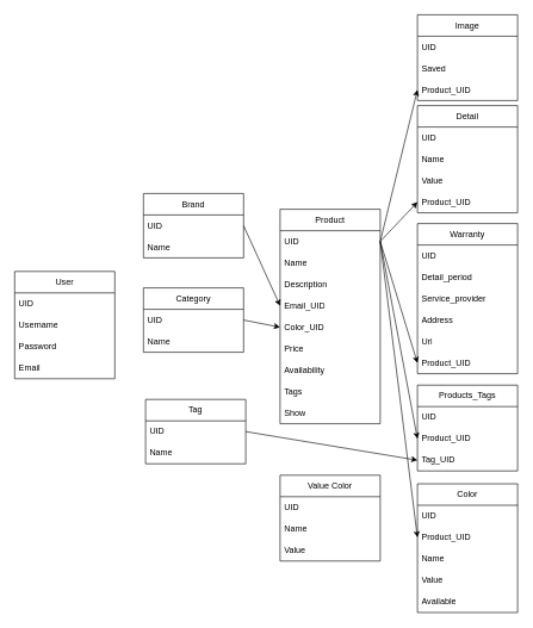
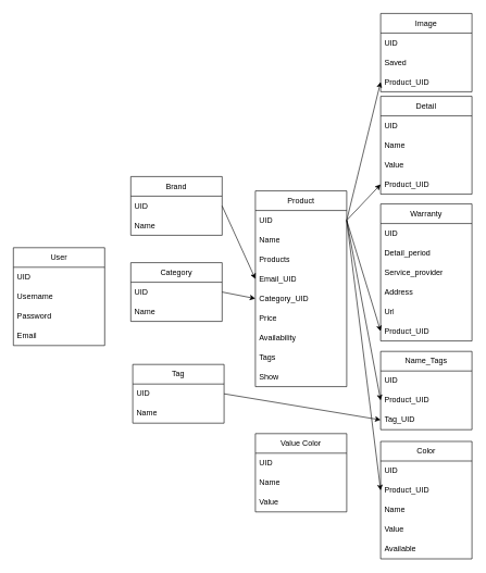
  <mxCell id="0" />
  <mxCell id="1" parent="0" />
  <mxCell id="2" value="User" style="swimlane;fontStyle=0;childLayout=stackLayout;horizontal=1;startSize=30;horizontalStack=0;resizeParent=1;resizeParentMax=0;resizeLast=0;collapsible=1;marginBottom=0;whiteSpace=wrap;html=1;" parent="1" vertex="1"><mxGeometry x="20" y="379" width="140" height="150" as="geometry" /></mxCell>
  <mxCell id="3" value="UID" style="text;strokeColor=none;fillColor=none;align=left;verticalAlign=middle;spacingLeft=4;spacingRight=4;overflow=hidden;points=[[0,0.5],[1,0.5]];portConstraint=eastwest;rotatable=0;whiteSpace=wrap;html=1;" parent="2" vertex="1"><mxGeometry y="30" width="140" height="30" as="geometry" /></mxCell>
  <mxCell id="4" value="Username" style="text;strokeColor=none;fillColor=none;align=left;verticalAlign=middle;spacingLeft=4;spacingRight=4;overflow=hidden;points=[[0,0.5],[1,0.5]];portConstraint=eastwest;rotatable=0;whiteSpace=wrap;html=1;" parent="2" vertex="1"><mxGeometry y="60" width="140" height="30" as="geometry" /></mxCell>
  <mxCell id="5" value="Password" style="text;strokeColor=none;fillColor=none;align=left;verticalAlign=middle;spacingLeft=4;spacingRight=4;overflow=hidden;points=[[0,0.5],[1,0.5]];portConstraint=eastwest;rotatable=0;whiteSpace=wrap;html=1;" parent="2" vertex="1"><mxGeometry y="90" width="140" height="30" as="geometry" /></mxCell>
  <mxCell id="6" value="Email" style="text;strokeColor=none;fillColor=none;align=left;verticalAlign=middle;spacingLeft=4;spacingRight=4;overflow=hidden;points=[[0,0.5],[1,0.5]];portConstraint=eastwest;rotatable=0;whiteSpace=wrap;html=1;" parent="2" vertex="1"><mxGeometry y="120" width="140" height="30" as="geometry" /></mxCell>
  <mxCell id="7" value="Category" style="swimlane;fontStyle=0;childLayout=stackLayout;horizontal=1;startSize=30;horizontalStack=0;resizeParent=1;resizeParentMax=0;resizeLast=0;collapsible=1;marginBottom=0;whiteSpace=wrap;html=1;" parent="1" vertex="1"><mxGeometry x="200" y="402" width="140" height="90" as="geometry" /></mxCell>
  <mxCell id="8" value="UID" style="text;strokeColor=none;fillColor=none;align=left;verticalAlign=middle;spacingLeft=4;spacingRight=4;overflow=hidden;points=[[0,0.5],[1,0.5]];portConstraint=eastwest;rotatable=0;whiteSpace=wrap;html=1;" parent="7" vertex="1"><mxGeometry y="30" width="140" height="30" as="geometry" /></mxCell>
  <mxCell id="9" value="Name" style="text;strokeColor=none;fillColor=none;align=left;verticalAlign=middle;spacingLeft=4;spacingRight=4;overflow=hidden;points=[[0,0.5],[1,0.5]];portConstraint=eastwest;rotatable=0;whiteSpace=wrap;html=1;" parent="7" vertex="1"><mxGeometry y="60" width="140" height="30" as="geometry" /></mxCell>
  <mxCell id="10" value="Product" style="swimlane;fontStyle=0;childLayout=stackLayout;horizontal=1;startSize=30;horizontalStack=0;resizeParent=1;resizeParentMax=0;resizeLast=0;collapsible=1;marginBottom=0;whiteSpace=wrap;html=1;" parent="1" vertex="1"><mxGeometry x="391" y="292" width="140" height="300" as="geometry" /></mxCell>
  <mxCell id="11" value="UID" style="text;strokeColor=none;fillColor=none;align=left;verticalAlign=middle;spacingLeft=4;spacingRight=4;overflow=hidden;points=[[0,0.5],[1,0.5]];portConstraint=eastwest;rotatable=0;whiteSpace=wrap;html=1;" parent="10" vertex="1"><mxGeometry y="30" width="140" height="30" as="geometry" /></mxCell>
  <mxCell id="12" value="Name" style="text;strokeColor=none;fillColor=none;align=left;verticalAlign=middle;spacingLeft=4;spacingRight=4;overflow=hidden;points=[[0,0.5],[1,0.5]];portConstraint=eastwest;rotatable=0;whiteSpace=wrap;html=1;" parent="10" vertex="1"><mxGeometry y="60" width="140" height="30" as="geometry" /></mxCell>
- <mxCell id="13" value="Description" style="text;strokeColor=none;fillColor=none;align=left;verticalAlign=middle;spacingLeft=4;spacingRight=4;overflow=hidden;points=[[0,0.5],[1,0.5]];portConstraint=eastwest;rotatable=0;whiteSpace=wrap;html=1;" parent="10" vertex="1"><mxGeometry y="90" width="140" height="30" as="geometry" /></mxCell>
+ <mxCell id="13" value="Products" style="text;strokeColor=none;fillColor=none;align=left;verticalAlign=middle;spacingLeft=4;spacingRight=4;overflow=hidden;points=[[0,0.5],[1,0.5]];portConstraint=eastwest;rotatable=0;whiteSpace=wrap;html=1;" parent="10" vertex="1"><mxGeometry y="90" width="140" height="30" as="geometry" /></mxCell>
  <mxCell id="14" value="Email_UID" style="text;strokeColor=none;fillColor=none;align=left;verticalAlign=middle;spacingLeft=4;spacingRight=4;overflow=hidden;points=[[0,0.5],[1,0.5]];portConstraint=eastwest;rotatable=0;whiteSpace=wrap;html=1;" parent="10" vertex="1"><mxGeometry y="120" width="140" height="30" as="geometry" /></mxCell>
- <mxCell id="15" value="Color_UID" style="text;strokeColor=none;fillColor=none;align=left;verticalAlign=middle;spacingLeft=4;spacingRight=4;overflow=hidden;points=[[0,0.5],[1,0.5]];portConstraint=eastwest;rotatable=0;whiteSpace=wrap;html=1;" parent="10" vertex="1"><mxGeometry y="150" width="140" height="30" as="geometry" /></mxCell>
+ <mxCell id="15" value="Category_UID" style="text;strokeColor=none;fillColor=none;align=left;verticalAlign=middle;spacingLeft=4;spacingRight=4;overflow=hidden;points=[[0,0.5],[1,0.5]];portConstraint=eastwest;rotatable=0;whiteSpace=wrap;html=1;" parent="10" vertex="1"><mxGeometry y="150" width="140" height="30" as="geometry" /></mxCell>
  <mxCell id="16" value="Price" style="text;strokeColor=none;fillColor=none;align=left;verticalAlign=middle;spacingLeft=4;spacingRight=4;overflow=hidden;points=[[0,0.5],[1,0.5]];portConstraint=eastwest;rotatable=0;whiteSpace=wrap;html=1;" parent="10" vertex="1"><mxGeometry y="180" width="140" height="30" as="geometry" /></mxCell>
  <mxCell id="17" value="Availability" style="text;strokeColor=none;fillColor=none;align=left;verticalAlign=middle;spacingLeft=4;spacingRight=4;overflow=hidden;points=[[0,0.5],[1,0.5]];portConstraint=eastwest;rotatable=0;whiteSpace=wrap;html=1;" parent="10" vertex="1"><mxGeometry y="210" width="140" height="30" as="geometry" /></mxCell>
  <mxCell id="18" value="Tags" style="text;strokeColor=none;fillColor=none;align=left;verticalAlign=middle;spacingLeft=4;spacingRight=4;overflow=hidden;points=[[0,0.5],[1,0.5]];portConstraint=eastwest;rotatable=0;whiteSpace=wrap;html=1;" parent="10" vertex="1"><mxGeometry y="240" width="140" height="30" as="geometry" /></mxCell>
  <mxCell id="19" value="Show" style="text;strokeColor=none;fillColor=none;align=left;verticalAlign=middle;spacingLeft=4;spacingRight=4;overflow=hidden;points=[[0,0.5],[1,0.5]];portConstraint=eastwest;rotatable=0;whiteSpace=wrap;html=1;" parent="10" vertex="1"><mxGeometry y="270" width="140" height="30" as="geometry" /></mxCell>
  <mxCell id="20" value="Tag" style="swimlane;fontStyle=0;childLayout=stackLayout;horizontal=1;startSize=30;horizontalStack=0;resizeParent=1;resizeParentMax=0;resizeLast=0;collapsible=1;marginBottom=0;whiteSpace=wrap;html=1;" parent="1" vertex="1"><mxGeometry x="203" y="558" width="140" height="90" as="geometry" /></mxCell>
  <mxCell id="21" value="UID" style="text;strokeColor=none;fillColor=none;align=left;verticalAlign=middle;spacingLeft=4;spacingRight=4;overflow=hidden;points=[[0,0.5],[1,0.5]];portConstraint=eastwest;rotatable=0;whiteSpace=wrap;html=1;" parent="20" vertex="1"><mxGeometry y="30" width="140" height="30" as="geometry" /></mxCell>
  <mxCell id="22" value="Name" style="text;strokeColor=none;fillColor=none;align=left;verticalAlign=middle;spacingLeft=4;spacingRight=4;overflow=hidden;points=[[0,0.5],[1,0.5]];portConstraint=eastwest;rotatable=0;whiteSpace=wrap;html=1;" parent="20" vertex="1"><mxGeometry y="60" width="140" height="30" as="geometry" /></mxCell>
- <mxCell id="23" value="Products_Tags" style="swimlane;fontStyle=0;childLayout=stackLayout;horizontal=1;startSize=30;horizontalStack=0;resizeParent=1;resizeParentMax=0;resizeLast=0;collapsible=1;marginBottom=0;whiteSpace=wrap;html=1;" parent="1" vertex="1"><mxGeometry x="583" y="538" width="140" height="120" as="geometry" /></mxCell>
+ <mxCell id="23" value="Name_Tags" style="swimlane;fontStyle=0;childLayout=stackLayout;horizontal=1;startSize=30;horizontalStack=0;resizeParent=1;resizeParentMax=0;resizeLast=0;collapsible=1;marginBottom=0;whiteSpace=wrap;html=1;" parent="1" vertex="1"><mxGeometry x="583" y="538" width="140" height="120" as="geometry" /></mxCell>
  <mxCell id="24" value="UID" style="text;strokeColor=none;fillColor=none;align=left;verticalAlign=middle;spacingLeft=4;spacingRight=4;overflow=hidden;points=[[0,0.5],[1,0.5]];portConstraint=eastwest;rotatable=0;whiteSpace=wrap;html=1;" parent="23" vertex="1"><mxGeometry y="30" width="140" height="30" as="geometry" /></mxCell>
  <mxCell id="25" value="Product_UID" style="text;strokeColor=none;fillColor=none;align=left;verticalAlign=middle;spacingLeft=4;spacingRight=4;overflow=hidden;points=[[0,0.5],[1,0.5]];portConstraint=eastwest;rotatable=0;whiteSpace=wrap;html=1;" parent="23" vertex="1"><mxGeometry y="60" width="140" height="30" as="geometry" /></mxCell>
  <mxCell id="26" value="Tag_UID" style="text;strokeColor=none;fillColor=none;align=left;verticalAlign=middle;spacingLeft=4;spacingRight=4;overflow=hidden;points=[[0,0.5],[1,0.5]];portConstraint=eastwest;rotatable=0;whiteSpace=wrap;html=1;" parent="23" vertex="1"><mxGeometry y="90" width="140" height="30" as="geometry" /></mxCell>
  <mxCell id="27" value="" style="endArrow=classic;html=1;rounded=0;entryX=0;entryY=0.5;entryDx=0;entryDy=0;exitX=1;exitY=0.5;exitDx=0;exitDy=0;" parent="1" source="11" target="25" edge="1"><mxGeometry width="50" height="50" relative="1" as="geometry"><mxPoint x="414" y="549" as="sourcePoint" /><mxPoint x="464" y="499" as="targetPoint" /></mxGeometry></mxCell>
  <mxCell id="28" value="" style="edgeStyle=none;orthogonalLoop=1;jettySize=auto;html=1;rounded=0;entryX=0;entryY=0.5;entryDx=0;entryDy=0;exitX=1;exitY=0.5;exitDx=0;exitDy=0;" parent="1" source="21" target="26" edge="1"><mxGeometry width="80" relative="1" as="geometry"><mxPoint x="129.573" y="590.3" as="sourcePoint" /><mxPoint x="209.573" y="590.3" as="targetPoint" /><Array as="points" /></mxGeometry></mxCell>
  <mxCell id="29" value="" style="endArrow=classic;html=1;rounded=0;exitX=1;exitY=0.5;exitDx=0;exitDy=0;entryX=0;entryY=0.5;entryDx=0;entryDy=0;" parent="1" source="8" target="15" edge="1"><mxGeometry width="50" height="50" relative="1" as="geometry"><mxPoint x="414" y="549" as="sourcePoint" /><mxPoint x="464" y="499" as="targetPoint" /></mxGeometry></mxCell>
  <mxCell id="30" value="Brand" style="swimlane;fontStyle=0;childLayout=stackLayout;horizontal=1;startSize=30;horizontalStack=0;resizeParent=1;resizeParentMax=0;resizeLast=0;collapsible=1;marginBottom=0;whiteSpace=wrap;html=1;" parent="1" vertex="1"><mxGeometry x="200" y="270" width="140" height="90" as="geometry" /></mxCell>
  <mxCell id="31" value="UID" style="text;strokeColor=none;fillColor=none;align=left;verticalAlign=middle;spacingLeft=4;spacingRight=4;overflow=hidden;points=[[0,0.5],[1,0.5]];portConstraint=eastwest;rotatable=0;whiteSpace=wrap;html=1;" parent="30" vertex="1"><mxGeometry y="30" width="140" height="30" as="geometry" /></mxCell>
  <mxCell id="32" value="Name" style="text;strokeColor=none;fillColor=none;align=left;verticalAlign=middle;spacingLeft=4;spacingRight=4;overflow=hidden;points=[[0,0.5],[1,0.5]];portConstraint=eastwest;rotatable=0;whiteSpace=wrap;html=1;" parent="30" vertex="1"><mxGeometry y="60" width="140" height="30" as="geometry" /></mxCell>
  <mxCell id="33" value="" style="edgeStyle=none;orthogonalLoop=1;jettySize=auto;html=1;rounded=0;entryX=0;entryY=0.5;entryDx=0;entryDy=0;exitX=1;exitY=0.5;exitDx=0;exitDy=0;" parent="1" source="31" target="14" edge="1"><mxGeometry width="80" relative="1" as="geometry"><mxPoint x="232.133" y="295.955" as="sourcePoint" /><mxPoint x="312.133" y="295.955" as="targetPoint" /><Array as="points" /></mxGeometry></mxCell>
  <mxCell id="34" value="Warranty" style="swimlane;fontStyle=0;childLayout=stackLayout;horizontal=1;startSize=30;horizontalStack=0;resizeParent=1;resizeParentMax=0;resizeLast=0;collapsible=1;marginBottom=0;whiteSpace=wrap;html=1;" parent="1" vertex="1"><mxGeometry x="583" y="312" width="140" height="210" as="geometry" /></mxCell>
  <mxCell id="35" value="UID" style="text;strokeColor=none;fillColor=none;align=left;verticalAlign=middle;spacingLeft=4;spacingRight=4;overflow=hidden;points=[[0,0.5],[1,0.5]];portConstraint=eastwest;rotatable=0;whiteSpace=wrap;html=1;" parent="34" vertex="1"><mxGeometry y="30" width="140" height="30" as="geometry" /></mxCell>
  <mxCell id="36" value="Detail_period" style="text;strokeColor=none;fillColor=none;align=left;verticalAlign=middle;spacingLeft=4;spacingRight=4;overflow=hidden;points=[[0,0.5],[1,0.5]];portConstraint=eastwest;rotatable=0;whiteSpace=wrap;html=1;" parent="34" vertex="1"><mxGeometry y="60" width="140" height="30" as="geometry" /></mxCell>
  <mxCell id="37" value="Service_provider" style="text;strokeColor=none;fillColor=none;align=left;verticalAlign=middle;spacingLeft=4;spacingRight=4;overflow=hidden;points=[[0,0.5],[1,0.5]];portConstraint=eastwest;rotatable=0;whiteSpace=wrap;html=1;" parent="34" vertex="1"><mxGeometry y="90" width="140" height="30" as="geometry" /></mxCell>
  <mxCell id="38" value="Address" style="text;strokeColor=none;fillColor=none;align=left;verticalAlign=middle;spacingLeft=4;spacingRight=4;overflow=hidden;points=[[0,0.5],[1,0.5]];portConstraint=eastwest;rotatable=0;whiteSpace=wrap;html=1;" parent="34" vertex="1"><mxGeometry y="120" width="140" height="30" as="geometry" /></mxCell>
  <mxCell id="39" value="Url" style="text;strokeColor=none;fillColor=none;align=left;verticalAlign=middle;spacingLeft=4;spacingRight=4;overflow=hidden;points=[[0,0.5],[1,0.5]];portConstraint=eastwest;rotatable=0;whiteSpace=wrap;html=1;" parent="34" vertex="1"><mxGeometry y="150" width="140" height="30" as="geometry" /></mxCell>
  <mxCell id="40" value="Product_UID" style="text;strokeColor=none;fillColor=none;align=left;verticalAlign=middle;spacingLeft=4;spacingRight=4;overflow=hidden;points=[[0,0.5],[1,0.5]];portConstraint=eastwest;rotatable=0;whiteSpace=wrap;html=1;" parent="34" vertex="1"><mxGeometry y="180" width="140" height="30" as="geometry" /></mxCell>
  <mxCell id="41" value="" style="endArrow=classic;html=1;rounded=0;entryX=0;entryY=0.5;entryDx=0;entryDy=0;exitX=1;exitY=0.5;exitDx=0;exitDy=0;" parent="1" source="11" target="40" edge="1"><mxGeometry width="50" height="50" relative="1" as="geometry"><mxPoint x="552" y="429" as="sourcePoint" /><mxPoint x="602" y="379" as="targetPoint" /></mxGeometry></mxCell>
  <mxCell id="42" value="Detail" style="swimlane;fontStyle=0;childLayout=stackLayout;horizontal=1;startSize=30;horizontalStack=0;resizeParent=1;resizeParentMax=0;resizeLast=0;collapsible=1;marginBottom=0;whiteSpace=wrap;html=1;" parent="1" vertex="1"><mxGeometry x="583" y="147" width="140" height="150" as="geometry" /></mxCell>
  <mxCell id="43" value="UID" style="text;strokeColor=none;fillColor=none;align=left;verticalAlign=middle;spacingLeft=4;spacingRight=4;overflow=hidden;points=[[0,0.5],[1,0.5]];portConstraint=eastwest;rotatable=0;whiteSpace=wrap;html=1;" parent="42" vertex="1"><mxGeometry y="30" width="140" height="30" as="geometry" /></mxCell>
  <mxCell id="44" value="Name" style="text;strokeColor=none;fillColor=none;align=left;verticalAlign=middle;spacingLeft=4;spacingRight=4;overflow=hidden;points=[[0,0.5],[1,0.5]];portConstraint=eastwest;rotatable=0;whiteSpace=wrap;html=1;" parent="42" vertex="1"><mxGeometry y="60" width="140" height="30" as="geometry" /></mxCell>
  <mxCell id="45" value="Value" style="text;strokeColor=none;fillColor=none;align=left;verticalAlign=middle;spacingLeft=4;spacingRight=4;overflow=hidden;points=[[0,0.5],[1,0.5]];portConstraint=eastwest;rotatable=0;whiteSpace=wrap;html=1;" parent="42" vertex="1"><mxGeometry y="90" width="140" height="30" as="geometry" /></mxCell>
  <mxCell id="46" value="Product_UID" style="text;strokeColor=none;fillColor=none;align=left;verticalAlign=middle;spacingLeft=4;spacingRight=4;overflow=hidden;points=[[0,0.5],[1,0.5]];portConstraint=eastwest;rotatable=0;whiteSpace=wrap;html=1;" parent="42" vertex="1"><mxGeometry y="120" width="140" height="30" as="geometry" /></mxCell>
  <mxCell id="47" value="" style="endArrow=classic;html=1;rounded=0;entryX=0;entryY=0.5;entryDx=0;entryDy=0;exitX=1;exitY=0.5;exitDx=0;exitDy=0;" parent="1" source="11" target="46" edge="1"><mxGeometry width="50" height="50" relative="1" as="geometry"><mxPoint x="540" y="333" as="sourcePoint" /><mxPoint x="617" y="255" as="targetPoint" /></mxGeometry></mxCell>
  <mxCell id="48" value="Image" style="swimlane;fontStyle=0;childLayout=stackLayout;horizontal=1;startSize=30;horizontalStack=0;resizeParent=1;resizeParentMax=0;resizeLast=0;collapsible=1;marginBottom=0;whiteSpace=wrap;html=1;" parent="1" vertex="1"><mxGeometry x="583" y="20" width="140" height="120" as="geometry" /></mxCell>
  <mxCell id="49" value="UID" style="text;strokeColor=none;fillColor=none;align=left;verticalAlign=middle;spacingLeft=4;spacingRight=4;overflow=hidden;points=[[0,0.5],[1,0.5]];portConstraint=eastwest;rotatable=0;whiteSpace=wrap;html=1;" parent="48" vertex="1"><mxGeometry y="30" width="140" height="30" as="geometry" /></mxCell>
  <mxCell id="50" value="Saved" style="text;strokeColor=none;fillColor=none;align=left;verticalAlign=middle;spacingLeft=4;spacingRight=4;overflow=hidden;points=[[0,0.5],[1,0.5]];portConstraint=eastwest;rotatable=0;whiteSpace=wrap;html=1;" parent="48" vertex="1"><mxGeometry y="60" width="140" height="30" as="geometry" /></mxCell>
  <mxCell id="51" value="Product_UID" style="text;strokeColor=none;fillColor=none;align=left;verticalAlign=middle;spacingLeft=4;spacingRight=4;overflow=hidden;points=[[0,0.5],[1,0.5]];portConstraint=eastwest;rotatable=0;whiteSpace=wrap;html=1;" parent="48" vertex="1"><mxGeometry y="90" width="140" height="30" as="geometry" /></mxCell>
  <mxCell id="52" value="" style="edgeStyle=none;orthogonalLoop=1;jettySize=auto;html=1;rounded=0;entryX=0;entryY=0.5;entryDx=0;entryDy=0;exitX=1;exitY=0.5;exitDx=0;exitDy=0;" parent="1" source="11" target="51" edge="1"><mxGeometry width="80" relative="1" as="geometry"><mxPoint x="530" y="333" as="sourcePoint" /><mxPoint x="598.645" y="216.075" as="targetPoint" /><Array as="points" /></mxGeometry></mxCell>
  <mxCell id="53" value="Color" style="swimlane;fontStyle=0;childLayout=stackLayout;horizontal=1;startSize=30;horizontalStack=0;resizeParent=1;resizeParentMax=0;resizeLast=0;collapsible=1;marginBottom=0;whiteSpace=wrap;html=1;" parent="1" vertex="1"><mxGeometry x="583" y="676" width="140" height="180" as="geometry" /></mxCell>
  <mxCell id="54" value="UID" style="text;strokeColor=none;fillColor=none;align=left;verticalAlign=middle;spacingLeft=4;spacingRight=4;overflow=hidden;points=[[0,0.5],[1,0.5]];portConstraint=eastwest;rotatable=0;whiteSpace=wrap;html=1;" parent="53" vertex="1"><mxGeometry y="30" width="140" height="30" as="geometry" /></mxCell>
  <mxCell id="55" value="Product_UID" style="text;strokeColor=none;fillColor=none;align=left;verticalAlign=middle;spacingLeft=4;spacingRight=4;overflow=hidden;points=[[0,0.5],[1,0.5]];portConstraint=eastwest;rotatable=0;whiteSpace=wrap;html=1;" parent="53" vertex="1"><mxGeometry y="60" width="140" height="30" as="geometry" /></mxCell>
  <mxCell id="56" value="Name" style="text;strokeColor=none;fillColor=none;align=left;verticalAlign=middle;spacingLeft=4;spacingRight=4;overflow=hidden;points=[[0,0.5],[1,0.5]];portConstraint=eastwest;rotatable=0;whiteSpace=wrap;html=1;" parent="53" vertex="1"><mxGeometry y="90" width="140" height="30" as="geometry" /></mxCell>
  <mxCell id="57" value="Value" style="text;strokeColor=none;fillColor=none;align=left;verticalAlign=middle;spacingLeft=4;spacingRight=4;overflow=hidden;points=[[0,0.5],[1,0.5]];portConstraint=eastwest;rotatable=0;whiteSpace=wrap;html=1;" vertex="1" parent="53"><mxGeometry y="120" width="140" height="30" as="geometry" /></mxCell>
  <mxCell id="58" value="Available" style="text;strokeColor=none;fillColor=none;align=left;verticalAlign=middle;spacingLeft=4;spacingRight=4;overflow=hidden;points=[[0,0.5],[1,0.5]];portConstraint=eastwest;rotatable=0;whiteSpace=wrap;html=1;" parent="53" vertex="1"><mxGeometry y="150" width="140" height="30" as="geometry" /></mxCell>
  <mxCell id="59" value="" style="edgeStyle=none;orthogonalLoop=1;jettySize=auto;html=1;rounded=0;entryX=0;entryY=0.5;entryDx=0;entryDy=0;exitX=1;exitY=0.5;exitDx=0;exitDy=0;" parent="1" source="11" target="55" edge="1"><mxGeometry width="80" relative="1" as="geometry"><mxPoint x="541" y="345" as="sourcePoint" /><mxPoint x="460.558" y="702.416" as="targetPoint" /><Array as="points" /></mxGeometry></mxCell>
  <mxCell id="60" value="Value Color" style="swimlane;fontStyle=0;childLayout=stackLayout;horizontal=1;startSize=30;horizontalStack=0;resizeParent=1;resizeParentMax=0;resizeLast=0;collapsible=1;marginBottom=0;whiteSpace=wrap;html=1;" vertex="1" parent="1"><mxGeometry x="391" y="664" width="140" height="120" as="geometry" /></mxCell>
  <mxCell id="61" value="UID" style="text;strokeColor=none;fillColor=none;align=left;verticalAlign=middle;spacingLeft=4;spacingRight=4;overflow=hidden;points=[[0,0.5],[1,0.5]];portConstraint=eastwest;rotatable=0;whiteSpace=wrap;html=1;" vertex="1" parent="60"><mxGeometry y="30" width="140" height="30" as="geometry" /></mxCell>
  <mxCell id="62" value="Name" style="text;strokeColor=none;fillColor=none;align=left;verticalAlign=middle;spacingLeft=4;spacingRight=4;overflow=hidden;points=[[0,0.5],[1,0.5]];portConstraint=eastwest;rotatable=0;whiteSpace=wrap;html=1;" vertex="1" parent="60"><mxGeometry y="60" width="140" height="30" as="geometry" /></mxCell>
  <mxCell id="63" value="Value" style="text;strokeColor=none;fillColor=none;align=left;verticalAlign=middle;spacingLeft=4;spacingRight=4;overflow=hidden;points=[[0,0.5],[1,0.5]];portConstraint=eastwest;rotatable=0;whiteSpace=wrap;html=1;" vertex="1" parent="60"><mxGeometry y="90" width="140" height="30" as="geometry" /></mxCell>
